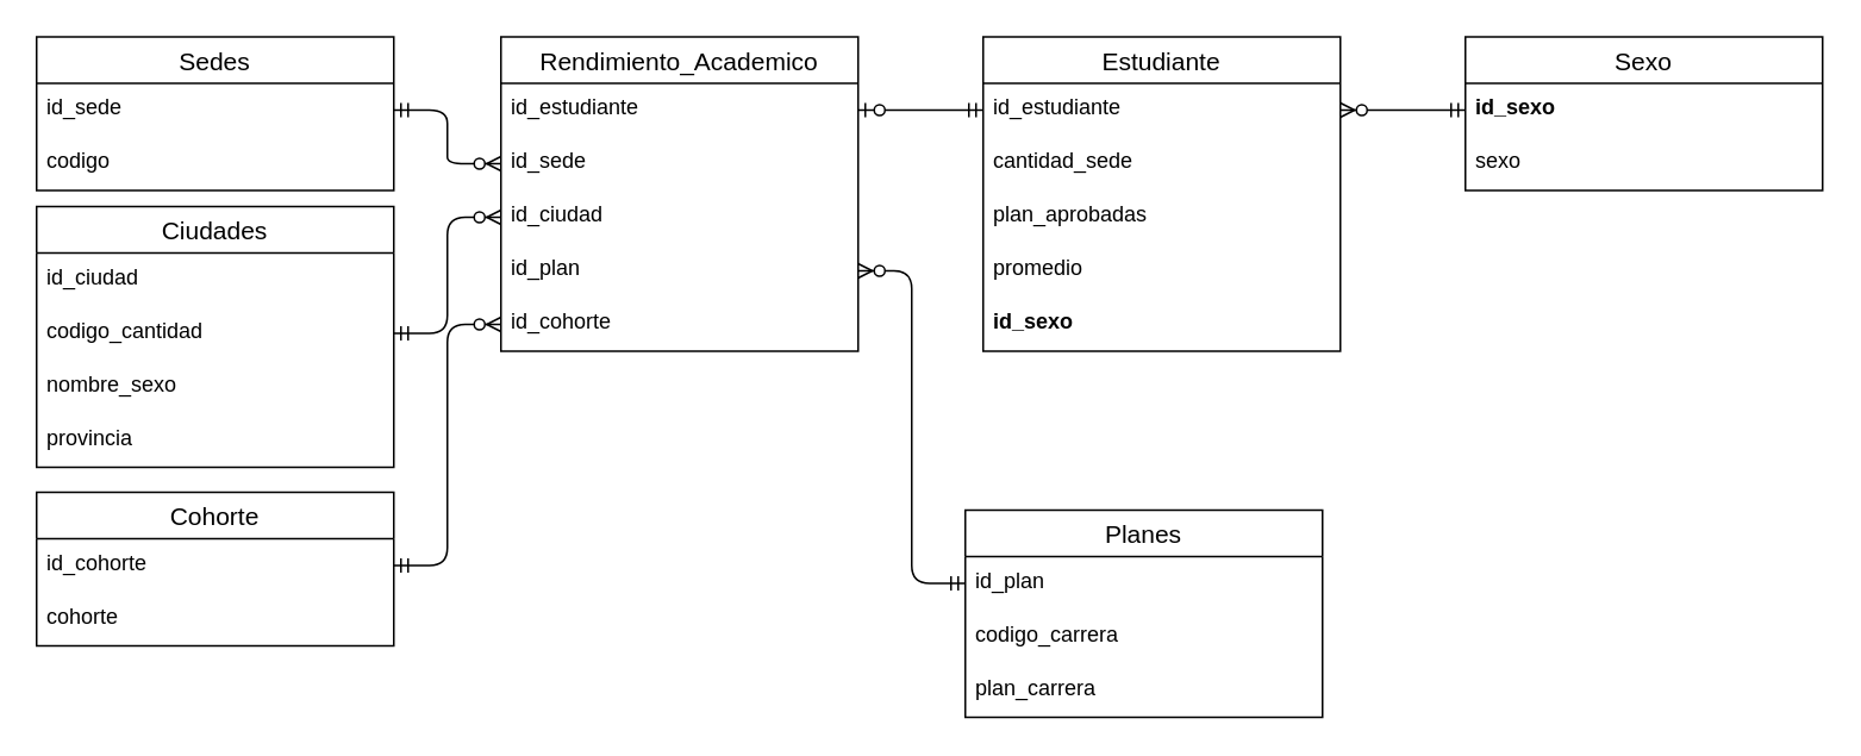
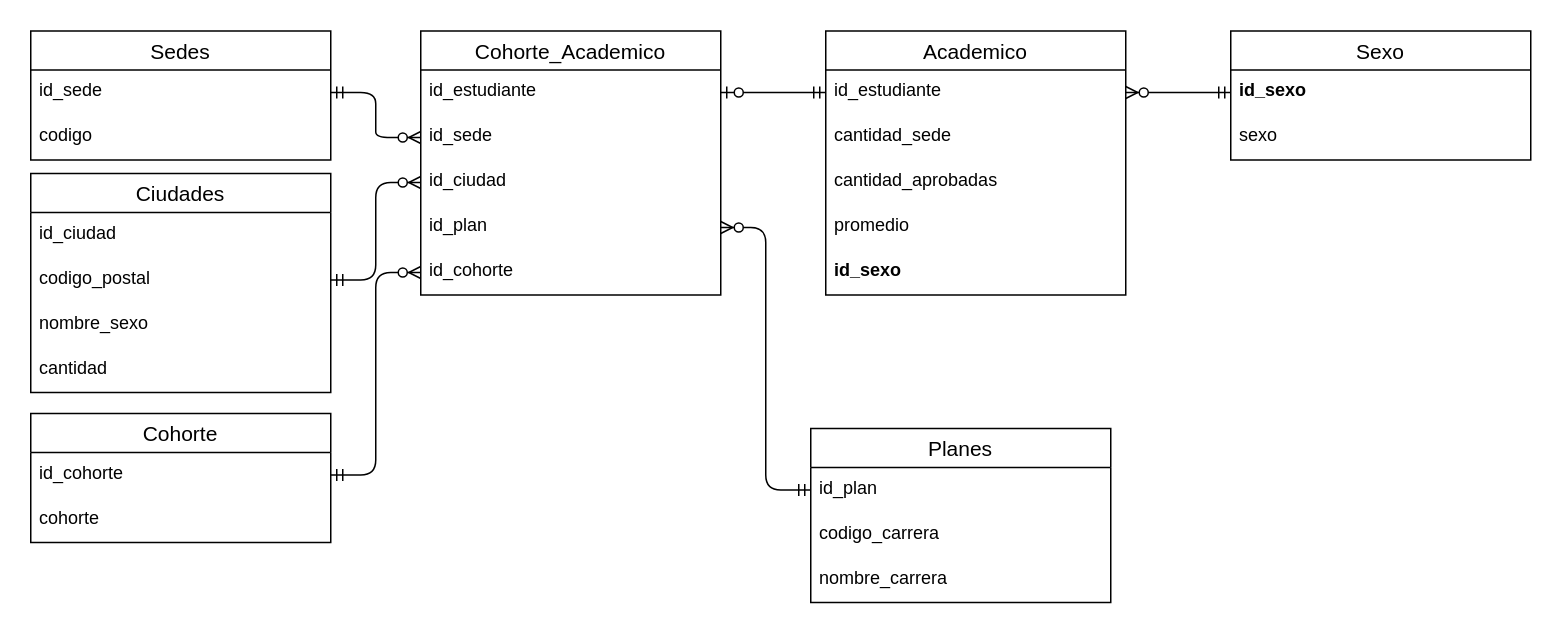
  <mxCell id="0" />
  <mxCell id="1" parent="0" />
- <mxCell id="2" value="Rendimiento_Academico" style="swimlane;fontStyle=0;childLayout=stackLayout;horizontal=1;startSize=26;horizontalStack=0;resizeParent=1;resizeParentMax=0;resizeLast=0;collapsible=1;marginBottom=0;align=center;fontSize=14;" vertex="1" parent="1"><mxGeometry x="280" y="20" width="200" height="176" as="geometry" /></mxCell>
+ <mxCell id="2" value="Cohorte_Academico" style="swimlane;fontStyle=0;childLayout=stackLayout;horizontal=1;startSize=26;horizontalStack=0;resizeParent=1;resizeParentMax=0;resizeLast=0;collapsible=1;marginBottom=0;align=center;fontSize=14;" vertex="1" parent="1"><mxGeometry x="280" y="20" width="200" height="176" as="geometry" /></mxCell>
  <mxCell id="3" value="id_estudiante" style="text;strokeColor=none;fillColor=none;spacingLeft=4;spacingRight=4;overflow=hidden;rotatable=0;points=[[0,0.5],[1,0.5]];portConstraint=eastwest;fontSize=12;" vertex="1" parent="2"><mxGeometry y="26" width="200" height="30" as="geometry" /></mxCell>
  <mxCell id="4" value="id_sede" style="text;strokeColor=none;fillColor=none;spacingLeft=4;spacingRight=4;overflow=hidden;rotatable=0;points=[[0,0.5],[1,0.5]];portConstraint=eastwest;fontSize=12;" vertex="1" parent="2"><mxGeometry y="56" width="200" height="30" as="geometry" /></mxCell>
  <mxCell id="5" value="id_ciudad" style="text;strokeColor=none;fillColor=none;spacingLeft=4;spacingRight=4;overflow=hidden;rotatable=0;points=[[0,0.5],[1,0.5]];portConstraint=eastwest;fontSize=12;" vertex="1" parent="2"><mxGeometry y="86" width="200" height="30" as="geometry" /></mxCell>
  <mxCell id="6" value="id_plan" style="text;strokeColor=none;fillColor=none;spacingLeft=4;spacingRight=4;overflow=hidden;rotatable=0;points=[[0,0.5],[1,0.5]];portConstraint=eastwest;fontSize=12;" vertex="1" parent="2"><mxGeometry y="116" width="200" height="30" as="geometry" /></mxCell>
  <mxCell id="7" value="id_cohorte" style="text;strokeColor=none;fillColor=none;spacingLeft=4;spacingRight=4;overflow=hidden;rotatable=0;points=[[0,0.5],[1,0.5]];portConstraint=eastwest;fontSize=12;" vertex="1" parent="2"><mxGeometry y="146" width="200" height="30" as="geometry" /></mxCell>
  <mxCell id="8" value="Sedes" style="swimlane;fontStyle=0;childLayout=stackLayout;horizontal=1;startSize=26;horizontalStack=0;resizeParent=1;resizeParentMax=0;resizeLast=0;collapsible=1;marginBottom=0;align=center;fontSize=14;" vertex="1" parent="1"><mxGeometry x="20" y="20" width="200" height="86" as="geometry" /></mxCell>
  <mxCell id="9" value="id_sede" style="text;strokeColor=none;fillColor=none;spacingLeft=4;spacingRight=4;overflow=hidden;rotatable=0;points=[[0,0.5],[1,0.5]];portConstraint=eastwest;fontSize=12;" vertex="1" parent="8"><mxGeometry y="26" width="200" height="30" as="geometry" /></mxCell>
  <mxCell id="10" value="codigo" style="text;strokeColor=none;fillColor=none;spacingLeft=4;spacingRight=4;overflow=hidden;rotatable=0;points=[[0,0.5],[1,0.5]];portConstraint=eastwest;fontSize=12;" vertex="1" parent="8"><mxGeometry y="56" width="200" height="30" as="geometry" /></mxCell>
  <mxCell id="11" value="Ciudades" style="swimlane;fontStyle=0;childLayout=stackLayout;horizontal=1;startSize=26;horizontalStack=0;resizeParent=1;resizeParentMax=0;resizeLast=0;collapsible=1;marginBottom=0;align=center;fontSize=14;" vertex="1" parent="1"><mxGeometry x="20" y="115" width="200" height="146" as="geometry" /></mxCell>
  <mxCell id="12" value="id_ciudad" style="text;strokeColor=none;fillColor=none;spacingLeft=4;spacingRight=4;overflow=hidden;rotatable=0;points=[[0,0.5],[1,0.5]];portConstraint=eastwest;fontSize=12;" vertex="1" parent="11"><mxGeometry y="26" width="200" height="30" as="geometry" /></mxCell>
- <mxCell id="13" value="codigo_cantidad" style="text;strokeColor=none;fillColor=none;spacingLeft=4;spacingRight=4;overflow=hidden;rotatable=0;points=[[0,0.5],[1,0.5]];portConstraint=eastwest;fontSize=12;" vertex="1" parent="11"><mxGeometry y="56" width="200" height="30" as="geometry" /></mxCell>
+ <mxCell id="13" value="codigo_postal" style="text;strokeColor=none;fillColor=none;spacingLeft=4;spacingRight=4;overflow=hidden;rotatable=0;points=[[0,0.5],[1,0.5]];portConstraint=eastwest;fontSize=12;" vertex="1" parent="11"><mxGeometry y="56" width="200" height="30" as="geometry" /></mxCell>
  <mxCell id="14" value="nombre_sexo" style="text;strokeColor=none;fillColor=none;spacingLeft=4;spacingRight=4;overflow=hidden;rotatable=0;points=[[0,0.5],[1,0.5]];portConstraint=eastwest;fontSize=12;" vertex="1" parent="11"><mxGeometry y="86" width="200" height="30" as="geometry" /></mxCell>
- <mxCell id="15" value="provincia" style="text;strokeColor=none;fillColor=none;spacingLeft=4;spacingRight=4;overflow=hidden;rotatable=0;points=[[0,0.5],[1,0.5]];portConstraint=eastwest;fontSize=12;" vertex="1" parent="11"><mxGeometry y="116" width="200" height="30" as="geometry" /></mxCell>
+ <mxCell id="15" value="cantidad" style="text;strokeColor=none;fillColor=none;spacingLeft=4;spacingRight=4;overflow=hidden;rotatable=0;points=[[0,0.5],[1,0.5]];portConstraint=eastwest;fontSize=12;" vertex="1" parent="11"><mxGeometry y="116" width="200" height="30" as="geometry" /></mxCell>
  <mxCell id="16" value="Planes" style="swimlane;fontStyle=0;childLayout=stackLayout;horizontal=1;startSize=26;horizontalStack=0;resizeParent=1;resizeParentMax=0;resizeLast=0;collapsible=1;marginBottom=0;align=center;fontSize=14;" vertex="1" parent="1"><mxGeometry x="540" y="285" width="200" height="116" as="geometry" /></mxCell>
  <mxCell id="17" value="id_plan" style="text;strokeColor=none;fillColor=none;spacingLeft=4;spacingRight=4;overflow=hidden;rotatable=0;points=[[0,0.5],[1,0.5]];portConstraint=eastwest;fontSize=12;" vertex="1" parent="16"><mxGeometry y="26" width="200" height="30" as="geometry" /></mxCell>
  <mxCell id="18" value="codigo_carrera" style="text;strokeColor=none;fillColor=none;spacingLeft=4;spacingRight=4;overflow=hidden;rotatable=0;points=[[0,0.5],[1,0.5]];portConstraint=eastwest;fontSize=12;" vertex="1" parent="16"><mxGeometry y="56" width="200" height="30" as="geometry" /></mxCell>
- <mxCell id="19" value="plan_carrera" style="text;strokeColor=none;fillColor=none;spacingLeft=4;spacingRight=4;overflow=hidden;rotatable=0;points=[[0,0.5],[1,0.5]];portConstraint=eastwest;fontSize=12;" vertex="1" parent="16"><mxGeometry y="86" width="200" height="30" as="geometry" /></mxCell>
- <mxCell id="20" value="Estudiante" style="swimlane;fontStyle=0;childLayout=stackLayout;horizontal=1;startSize=26;horizontalStack=0;resizeParent=1;resizeParentMax=0;resizeLast=0;collapsible=1;marginBottom=0;align=center;fontSize=14;" vertex="1" parent="1"><mxGeometry x="550" y="20" width="200" height="176" as="geometry" /></mxCell>
+ <mxCell id="19" value="nombre_carrera" style="text;strokeColor=none;fillColor=none;spacingLeft=4;spacingRight=4;overflow=hidden;rotatable=0;points=[[0,0.5],[1,0.5]];portConstraint=eastwest;fontSize=12;" vertex="1" parent="16"><mxGeometry y="86" width="200" height="30" as="geometry" /></mxCell>
+ <mxCell id="20" value="Academico" style="swimlane;fontStyle=0;childLayout=stackLayout;horizontal=1;startSize=26;horizontalStack=0;resizeParent=1;resizeParentMax=0;resizeLast=0;collapsible=1;marginBottom=0;align=center;fontSize=14;" vertex="1" parent="1"><mxGeometry x="550" y="20" width="200" height="176" as="geometry" /></mxCell>
  <mxCell id="21" value="id_estudiante" style="text;strokeColor=none;fillColor=none;spacingLeft=4;spacingRight=4;overflow=hidden;rotatable=0;points=[[0,0.5],[1,0.5]];portConstraint=eastwest;fontSize=12;" vertex="1" parent="20"><mxGeometry y="26" width="200" height="30" as="geometry" /></mxCell>
  <mxCell id="22" value="cantidad_sede" style="text;strokeColor=none;fillColor=none;spacingLeft=4;spacingRight=4;overflow=hidden;rotatable=0;points=[[0,0.5],[1,0.5]];portConstraint=eastwest;fontSize=12;" vertex="1" parent="20"><mxGeometry y="56" width="200" height="30" as="geometry" /></mxCell>
- <mxCell id="23" value="plan_aprobadas" style="text;strokeColor=none;fillColor=none;spacingLeft=4;spacingRight=4;overflow=hidden;rotatable=0;points=[[0,0.5],[1,0.5]];portConstraint=eastwest;fontSize=12;" vertex="1" parent="20"><mxGeometry y="86" width="200" height="30" as="geometry" /></mxCell>
+ <mxCell id="23" value="cantidad_aprobadas" style="text;strokeColor=none;fillColor=none;spacingLeft=4;spacingRight=4;overflow=hidden;rotatable=0;points=[[0,0.5],[1,0.5]];portConstraint=eastwest;fontSize=12;" vertex="1" parent="20"><mxGeometry y="86" width="200" height="30" as="geometry" /></mxCell>
  <mxCell id="24" value="promedio" style="text;strokeColor=none;fillColor=none;spacingLeft=4;spacingRight=4;overflow=hidden;rotatable=0;points=[[0,0.5],[1,0.5]];portConstraint=eastwest;fontSize=12;" vertex="1" parent="20"><mxGeometry y="116" width="200" height="30" as="geometry" /></mxCell>
  <mxCell id="25" value="id_sexo" style="text;strokeColor=none;fillColor=none;spacingLeft=4;spacingRight=4;overflow=hidden;rotatable=0;points=[[0,0.5],[1,0.5]];portConstraint=eastwest;fontSize=12;fontStyle=1" vertex="1" parent="20"><mxGeometry y="146" width="200" height="30" as="geometry" /></mxCell>
  <mxCell id="26" value="Sexo" style="swimlane;fontStyle=0;childLayout=stackLayout;horizontal=1;startSize=26;horizontalStack=0;resizeParent=1;resizeParentMax=0;resizeLast=0;collapsible=1;marginBottom=0;align=center;fontSize=14;" vertex="1" parent="1"><mxGeometry x="820" y="20" width="200" height="86" as="geometry" /></mxCell>
  <mxCell id="27" value="id_sexo" style="text;strokeColor=none;fillColor=none;spacingLeft=4;spacingRight=4;overflow=hidden;rotatable=0;points=[[0,0.5],[1,0.5]];portConstraint=eastwest;fontSize=12;fontStyle=1" vertex="1" parent="26"><mxGeometry y="26" width="200" height="30" as="geometry" /></mxCell>
  <mxCell id="28" value="sexo" style="text;strokeColor=none;fillColor=none;spacingLeft=4;spacingRight=4;overflow=hidden;rotatable=0;points=[[0,0.5],[1,0.5]];portConstraint=eastwest;fontSize=12;" vertex="1" parent="26"><mxGeometry y="56" width="200" height="30" as="geometry" /></mxCell>
  <mxCell id="29" value="Cohorte" style="swimlane;fontStyle=0;childLayout=stackLayout;horizontal=1;startSize=26;horizontalStack=0;resizeParent=1;resizeParentMax=0;resizeLast=0;collapsible=1;marginBottom=0;align=center;fontSize=14;" vertex="1" parent="1"><mxGeometry x="20" y="275" width="200" height="86" as="geometry" /></mxCell>
  <mxCell id="30" value="id_cohorte" style="text;strokeColor=none;fillColor=none;spacingLeft=4;spacingRight=4;overflow=hidden;rotatable=0;points=[[0,0.5],[1,0.5]];portConstraint=eastwest;fontSize=12;" vertex="1" parent="29"><mxGeometry y="26" width="200" height="30" as="geometry" /></mxCell>
  <mxCell id="31" value="cohorte" style="text;strokeColor=none;fillColor=none;spacingLeft=4;spacingRight=4;overflow=hidden;rotatable=0;points=[[0,0.5],[1,0.5]];portConstraint=eastwest;fontSize=12;" vertex="1" parent="29"><mxGeometry y="56" width="200" height="30" as="geometry" /></mxCell>
  <mxCell id="32" value="" style="edgeStyle=entityRelationEdgeStyle;fontSize=12;html=1;endArrow=ERzeroToMany;startArrow=ERmandOne;exitX=1;exitY=0.5;exitDx=0;exitDy=0;entryX=0;entryY=0.5;entryDx=0;entryDy=0;" edge="1" parent="1" source="9" target="4"><mxGeometry width="100" height="100" relative="1" as="geometry"><mxPoint x="60" y="535" as="sourcePoint" /><mxPoint x="160" y="435" as="targetPoint" /></mxGeometry></mxCell>
  <mxCell id="33" value="" style="edgeStyle=entityRelationEdgeStyle;fontSize=12;html=1;endArrow=ERzeroToMany;startArrow=ERmandOne;exitX=1;exitY=0.5;exitDx=0;exitDy=0;entryX=0;entryY=0.5;entryDx=0;entryDy=0;" edge="1" parent="1" source="13" target="5"><mxGeometry width="100" height="100" relative="1" as="geometry"><mxPoint x="220" y="71" as="sourcePoint" /><mxPoint x="290" y="131" as="targetPoint" /></mxGeometry></mxCell>
  <mxCell id="34" value="" style="edgeStyle=entityRelationEdgeStyle;fontSize=12;html=1;endArrow=ERzeroToMany;startArrow=ERmandOne;exitX=0;exitY=0.5;exitDx=0;exitDy=0;entryX=1;entryY=0.5;entryDx=0;entryDy=0;" edge="1" parent="1" source="17" target="6"><mxGeometry width="100" height="100" relative="1" as="geometry"><mxPoint x="150" y="216" as="sourcePoint" /><mxPoint x="290" y="131" as="targetPoint" /></mxGeometry></mxCell>
  <mxCell id="35" value="" style="edgeStyle=entityRelationEdgeStyle;fontSize=12;html=1;endArrow=ERzeroToMany;startArrow=ERmandOne;exitX=1;exitY=0.5;exitDx=0;exitDy=0;entryX=0;entryY=0.5;entryDx=0;entryDy=0;" edge="1" parent="1" source="30" target="7"><mxGeometry width="100" height="100" relative="1" as="geometry"><mxPoint x="230" y="346" as="sourcePoint" /><mxPoint x="290" y="161" as="targetPoint" /></mxGeometry></mxCell>
  <mxCell id="36" value="" style="edgeStyle=entityRelationEdgeStyle;fontSize=12;html=1;endArrow=ERzeroToOne;startArrow=ERmandOne;exitX=0;exitY=0.5;exitDx=0;exitDy=0;entryX=1;entryY=0.5;entryDx=0;entryDy=0;" edge="1" parent="1" source="21" target="3"><mxGeometry width="100" height="100" relative="1" as="geometry"><mxPoint x="360" y="375" as="sourcePoint" /><mxPoint x="460" y="275" as="targetPoint" /></mxGeometry></mxCell>
  <mxCell id="37" value="" style="edgeStyle=entityRelationEdgeStyle;fontSize=12;html=1;endArrow=ERzeroToMany;startArrow=ERmandOne;exitX=0;exitY=0.5;exitDx=0;exitDy=0;entryX=1;entryY=0.5;entryDx=0;entryDy=0;" edge="1" parent="1" source="27" target="21"><mxGeometry width="100" height="100" relative="1" as="geometry"><mxPoint x="550" y="336" as="sourcePoint" /><mxPoint x="490" y="161" as="targetPoint" /></mxGeometry></mxCell>
